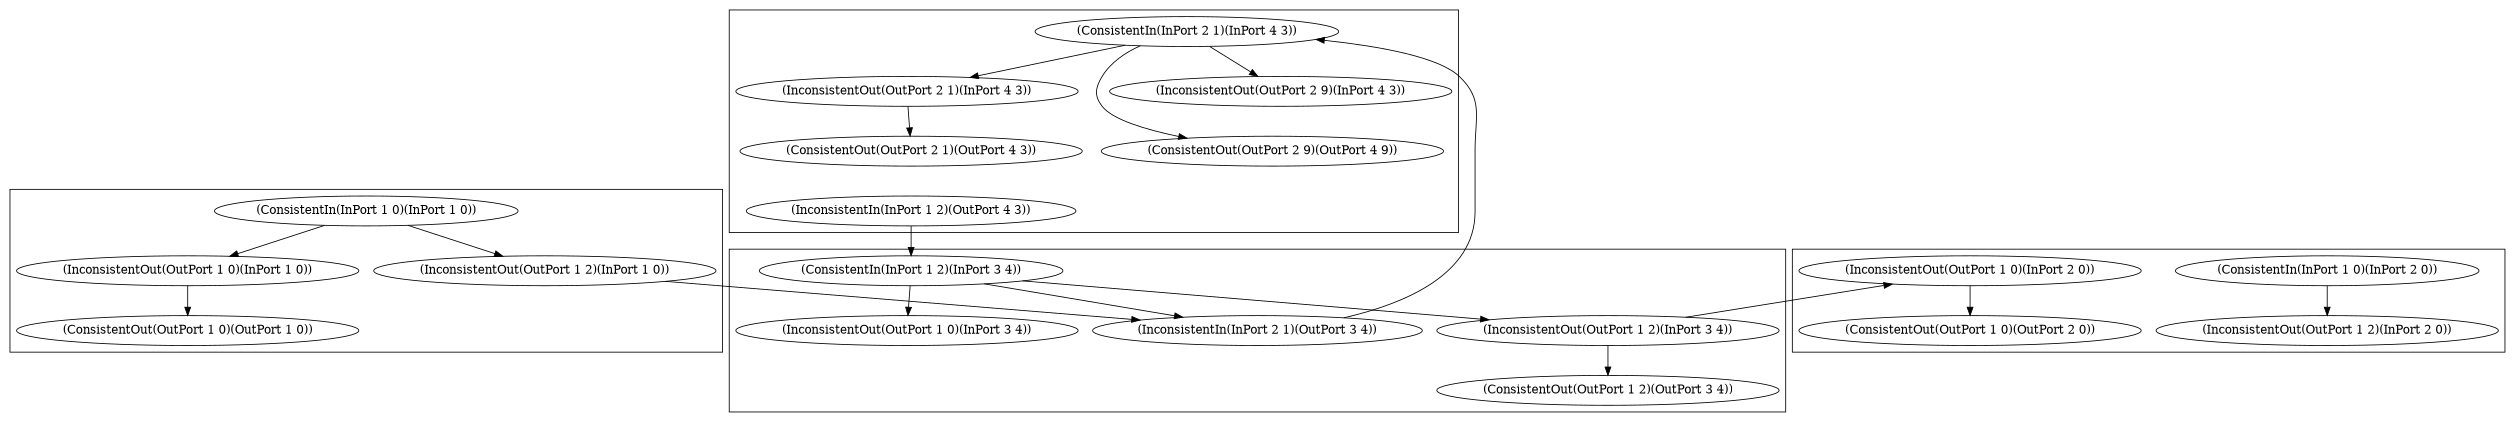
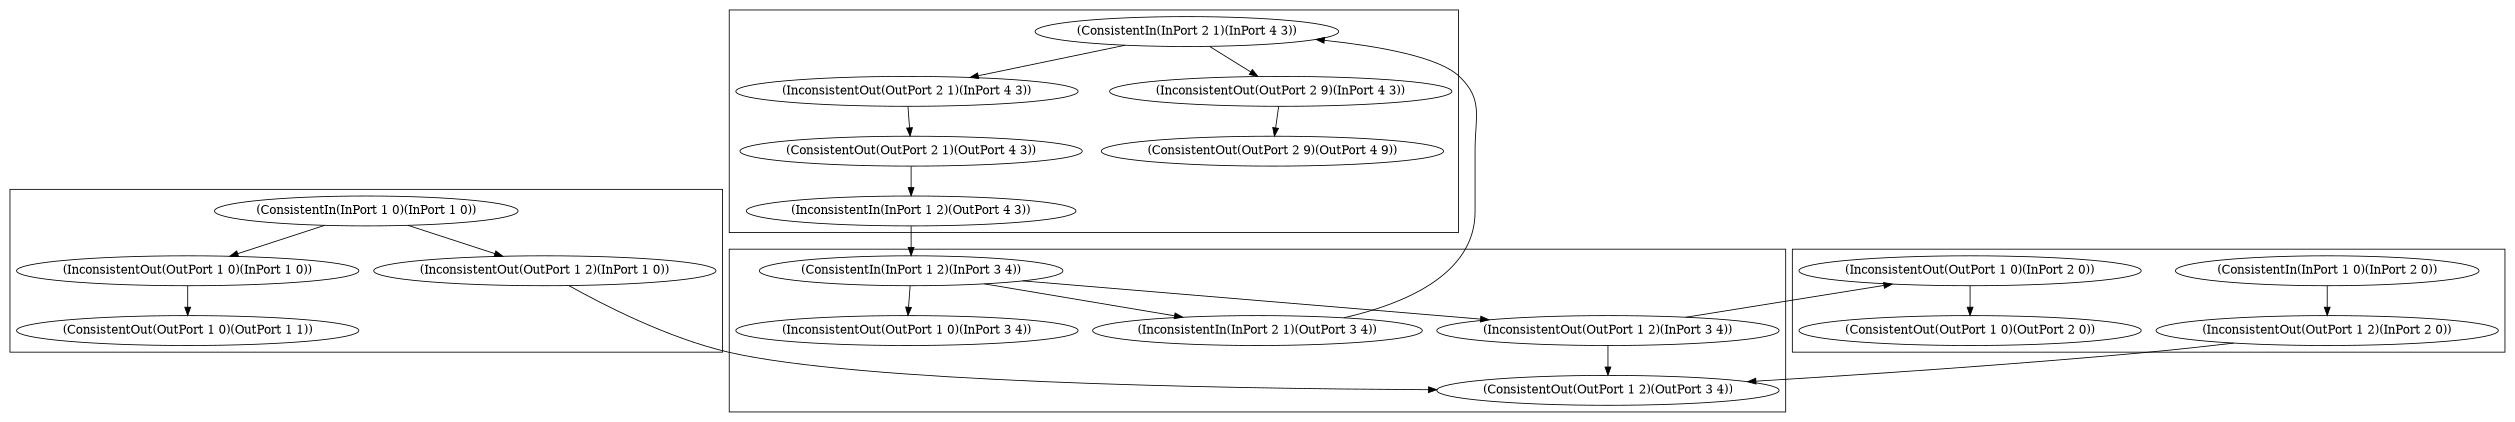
  digraph {
    "(ConsistentIn(InPort 1 0)(InPort 1 0))"
    "(InconsistentOut(OutPort 1 0)(InPort 1 0))"
    "(InconsistentOut(OutPort 1 2)(InPort 1 0))"
-   "(ConsistentOut(OutPort 1 0)(OutPort 1 0))"
+   "(ConsistentOut(OutPort 1 0)(OutPort 1 0))" [label="(ConsistentOut(OutPort 1 0)(OutPort 1 1))"]
    "(ConsistentIn(InPort 1 0)(InPort 2 0))"
    "(InconsistentOut(OutPort 1 0)(InPort 2 0))"
    "(InconsistentOut(OutPort 1 2)(InPort 2 0))"
    "(ConsistentOut(OutPort 1 0)(OutPort 2 0))"
    "(ConsistentIn(InPort 1 2)(InPort 3 4))"
    "(InconsistentOut(OutPort 1 0)(InPort 3 4))"
    "(InconsistentOut(OutPort 1 2)(InPort 3 4))"
    "(ConsistentOut(OutPort 1 2)(OutPort 3 4))"
    "(InconsistentIn(InPort 2 1)(OutPort 3 4))"
    "(ConsistentIn(InPort 2 1)(InPort 4 3))"
    "(InconsistentOut(OutPort 2 1)(InPort 4 3))"
    "(InconsistentOut(OutPort 2 9)(InPort 4 3))"
    "(ConsistentOut(OutPort 2 1)(OutPort 4 3))"
    "(ConsistentOut(OutPort 2 9)(OutPort 4 9))"
    "(InconsistentIn(InPort 1 2)(OutPort 4 3))"
    subgraph cluster_1 {
      "(ConsistentIn(InPort 1 0)(InPort 1 0))"
      "(InconsistentOut(OutPort 1 0)(InPort 1 0))"
      "(InconsistentOut(OutPort 1 2)(InPort 1 0))"
      "(ConsistentOut(OutPort 1 0)(OutPort 1 0))"
    }
    subgraph cluster_2 {
      "(ConsistentIn(InPort 1 0)(InPort 2 0))"
      "(InconsistentOut(OutPort 1 0)(InPort 2 0))"
      "(InconsistentOut(OutPort 1 2)(InPort 2 0))"
      "(ConsistentOut(OutPort 1 0)(OutPort 2 0))"
    }
    subgraph cluster_3 {
      "(ConsistentIn(InPort 1 2)(InPort 3 4))"
      "(InconsistentOut(OutPort 1 0)(InPort 3 4))"
      "(InconsistentOut(OutPort 1 2)(InPort 3 4))"
      "(ConsistentOut(OutPort 1 2)(OutPort 3 4))"
      "(InconsistentIn(InPort 2 1)(OutPort 3 4))"
    }
    subgraph cluster_4 {
      "(ConsistentIn(InPort 2 1)(InPort 4 3))"
      "(InconsistentOut(OutPort 2 1)(InPort 4 3))"
      "(InconsistentOut(OutPort 2 9)(InPort 4 3))"
      "(ConsistentOut(OutPort 2 1)(OutPort 4 3))"
      "(ConsistentOut(OutPort 2 9)(OutPort 4 9))"
      "(InconsistentIn(InPort 1 2)(OutPort 4 3))"
    }
    "(ConsistentIn(InPort 1 0)(InPort 1 0))" -> "(InconsistentOut(OutPort 1 0)(InPort 1 0))"
    "(ConsistentIn(InPort 1 0)(InPort 1 0))" -> "(InconsistentOut(OutPort 1 2)(InPort 1 0))"
    "(InconsistentOut(OutPort 1 0)(InPort 1 0))" -> "(ConsistentOut(OutPort 1 0)(OutPort 1 0))"
-   "(InconsistentOut(OutPort 1 2)(InPort 1 0))" -> "(InconsistentIn(InPort 2 1)(OutPort 3 4))"
+   "(InconsistentOut(OutPort 1 2)(InPort 1 0))" -> "(ConsistentOut(OutPort 1 2)(OutPort 3 4))"
    "(ConsistentIn(InPort 1 0)(InPort 2 0))" -> "(InconsistentOut(OutPort 1 2)(InPort 2 0))"
    "(InconsistentOut(OutPort 1 0)(InPort 2 0))" -> "(ConsistentOut(OutPort 1 0)(OutPort 2 0))"
+   "(InconsistentOut(OutPort 1 2)(InPort 2 0))" -> "(ConsistentOut(OutPort 1 2)(OutPort 3 4))"
    "(ConsistentIn(InPort 1 2)(InPort 3 4))" -> "(InconsistentOut(OutPort 1 0)(InPort 3 4))"
    "(ConsistentIn(InPort 1 2)(InPort 3 4))" -> "(InconsistentOut(OutPort 1 2)(InPort 3 4))"
    "(ConsistentIn(InPort 1 2)(InPort 3 4))" -> "(InconsistentIn(InPort 2 1)(OutPort 3 4))"
    "(InconsistentOut(OutPort 1 2)(InPort 3 4))" -> "(InconsistentOut(OutPort 1 0)(InPort 2 0))"
    "(InconsistentOut(OutPort 1 2)(InPort 3 4))" -> "(ConsistentOut(OutPort 1 2)(OutPort 3 4))"
    "(InconsistentIn(InPort 2 1)(OutPort 3 4))" -> "(ConsistentIn(InPort 2 1)(InPort 4 3))"
    "(ConsistentIn(InPort 2 1)(InPort 4 3))" -> "(InconsistentOut(OutPort 2 1)(InPort 4 3))"
    "(ConsistentIn(InPort 2 1)(InPort 4 3))" -> "(InconsistentOut(OutPort 2 9)(InPort 4 3))"
    "(InconsistentOut(OutPort 2 1)(InPort 4 3))" -> "(ConsistentOut(OutPort 2 1)(OutPort 4 3))"
-   "(ConsistentIn(InPort 2 1)(InPort 4 3))" -> "(ConsistentOut(OutPort 2 9)(OutPort 4 9))"
+   "(InconsistentOut(OutPort 2 9)(InPort 4 3))" -> "(ConsistentOut(OutPort 2 9)(OutPort 4 9))"
+   "(ConsistentOut(OutPort 2 1)(OutPort 4 3))" -> "(InconsistentIn(InPort 1 2)(OutPort 4 3))"
    "(InconsistentIn(InPort 1 2)(OutPort 4 3))" -> "(ConsistentIn(InPort 1 2)(InPort 3 4))"
  }
